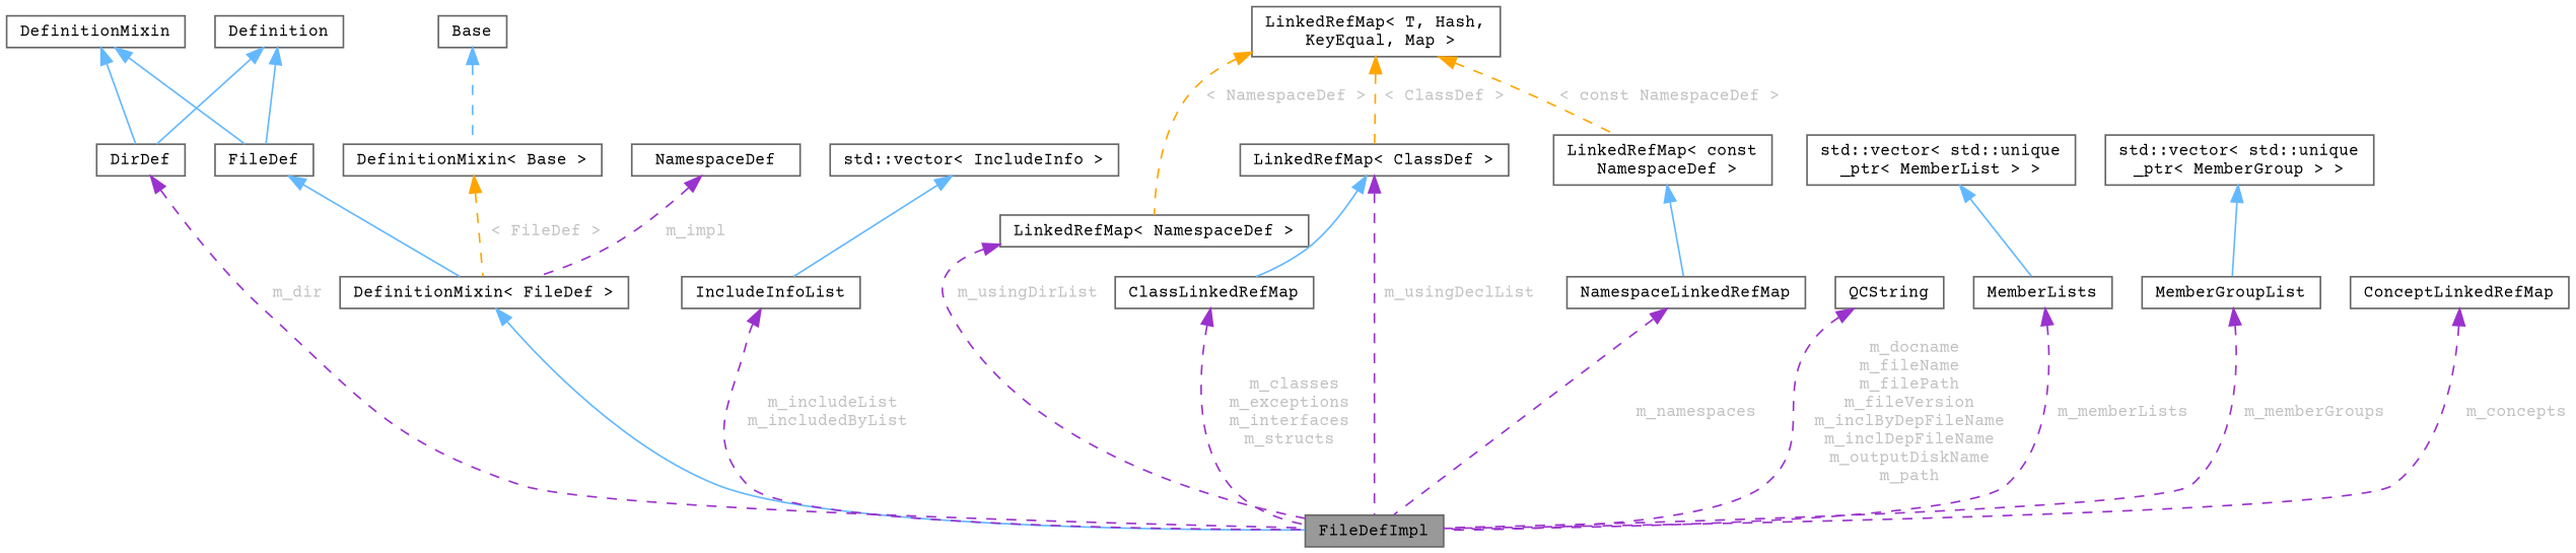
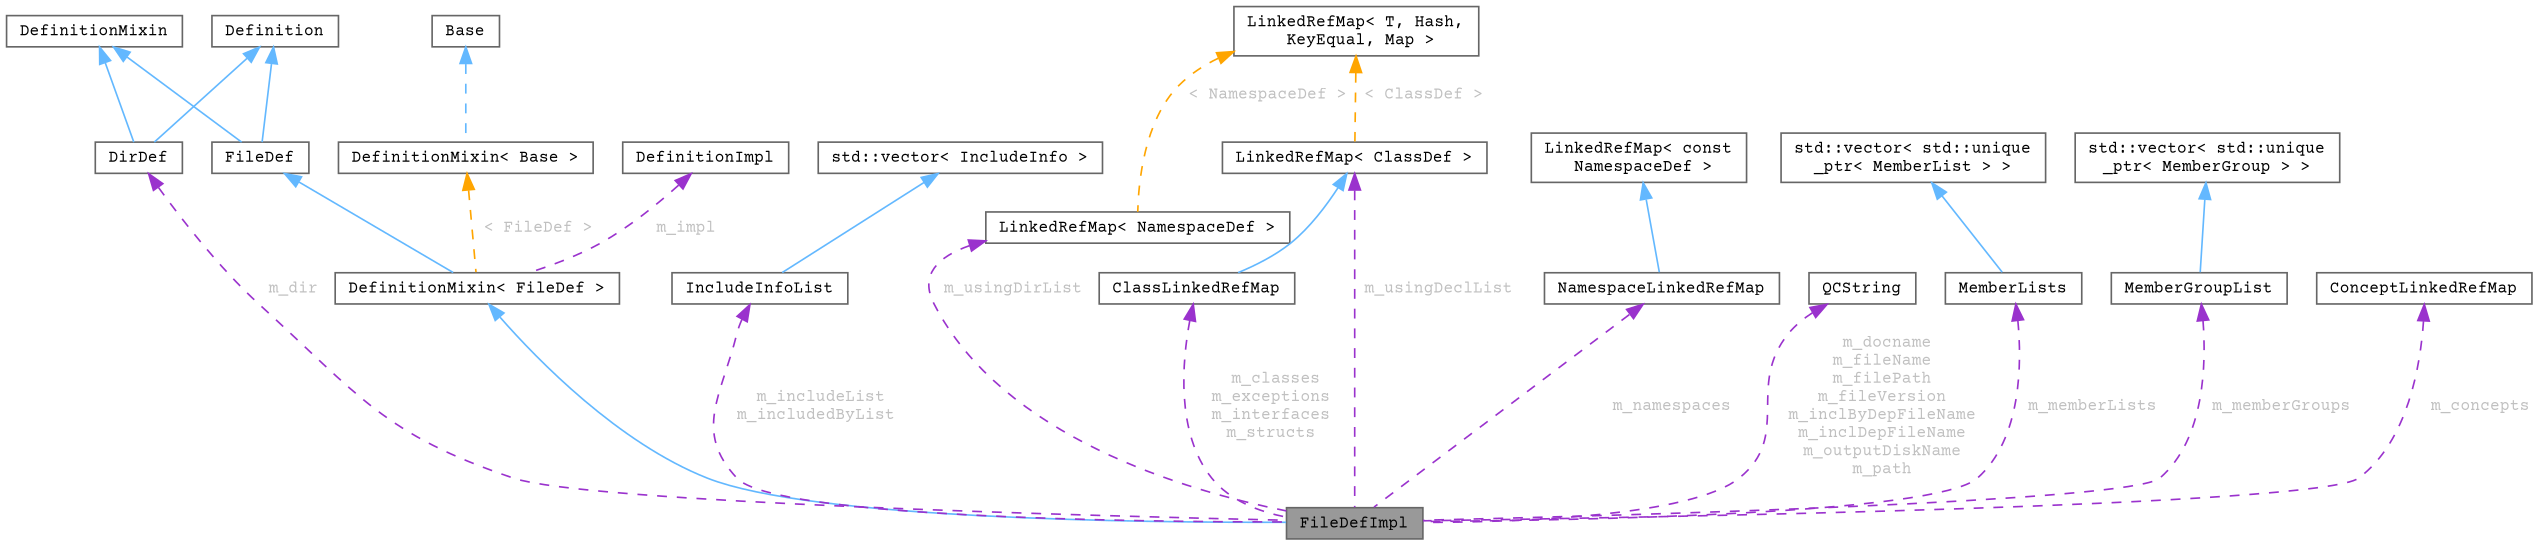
  digraph {
    fontname="Courier Prime"
    rankdir=TB
    node [color=gray40 fillcolor=white fontname="Courier Prime" fontsize=10 shape=box style=filled]
    edge [color=steelblue1 dir=back fontname="Courier Prime" fontsize=10 labelfontname=Helvetica labelfontsize=10 style=dashed fontcolor=grey]
    n1 [fillcolor=grey60 fontcolor=black height=0.2 label=FileDefImpl width=0.4]
    n2 [height=0.2 label="DefinitionMixin\< FileDef \>" width=0.4]
    n3 [height=0.2 label=FileDef width=0.4]
    n4 [height=0.2 label=DefinitionMixin width=0.4]
    n5 [height=0.2 label=DirDef width=0.4]
    n6 [height=0.2 label=Definition width=0.4]
-   n7 [height=0.2 label=NamespaceDef width=0.4]
+   n7 [height=0.2 label=DefinitionImpl width=0.4]
    n8 [height=0.2 label="DefinitionMixin\< Base \>" width=0.4]
    n9 [height=0.2 label=Base width=0.4]
    n10 [height=0.2 label=IncludeInfoList width=0.4]
    n11 [height=0.2 label="std::vector\< IncludeInfo \>" width=0.4]
    n12 [height=0.2 label="LinkedRefMap\< NamespaceDef \>" width=0.4]
    n13 [height=0.2 label="LinkedRefMap\< T, Hash,\l KeyEqual, Map \>" width=0.4]
    n14 [height=0.2 label="LinkedRefMap\< ClassDef \>" width=0.4]
    n15 [height=0.2 label="LinkedRefMap\< const\l NamespaceDef \>" width=0.4]
    n16 [height=0.2 label=ClassLinkedRefMap width=0.4]
    n17 [height=0.2 label=NamespaceLinkedRefMap width=0.4]
    n18 [height=0.2 label=QCString width=0.4]
    n19 [height=0.2 label=MemberLists width=0.4]
    n20 [height=0.2 label="std::vector\< std::unique\l_ptr\< MemberList \> \>" width=0.4]
    n21 [height=0.2 label=MemberGroupList width=0.4]
    n22 [height=0.2 label="std::vector\< std::unique\l_ptr\< MemberGroup \> \>" width=0.4]
    n23 [height=0.2 label=ConceptLinkedRefMap width=0.4]
    n2 -> n1 [style=solid fontcolor=""]
    n3 -> n2 [style=solid fontcolor=""]
    n4 -> n3 [style=solid fontcolor=""]
    n4 -> n5 [style=solid fontcolor=""]
    n5 -> n1 [color=darkorchid3 label=" m_dir"]
    n6 -> n3 [style=solid fontcolor=""]
    n6 -> n5 [style=solid fontcolor=""]
    n7 -> n2 [color=darkorchid3 label=" m_impl"]
    n8 -> n2 [color=orange label=" \< FileDef \>"]
    n9 -> n8 [fontcolor=""]
    n10 -> n1 [color=darkorchid3 label=" m_includeList\nm_includedByList"]
    n11 -> n10 [style=solid fontcolor=""]
    n12 -> n1 [color=darkorchid3 label=" m_usingDirList"]
    n13 -> n12 [color=orange label=" \< NamespaceDef \>"]
    n13 -> n14 [color=orange label=" \< ClassDef \>"]
-   n13 -> n15 [color=orange label=" \< const NamespaceDef \>"]
    n14 -> n1 [color=darkorchid3 label=" m_usingDeclList"]
    n14 -> n16 [style=solid fontcolor=""]
    n15 -> n17 [style=solid fontcolor=""]
    n16 -> n1 [color=darkorchid3 label=" m_classes\nm_exceptions\nm_interfaces\nm_structs"]
    n17 -> n1 [color=darkorchid3 label=" m_namespaces"]
    n18 -> n1 [color=darkorchid3 label=" m_docname\nm_fileName\nm_filePath\nm_fileVersion\nm_inclByDepFileName\nm_inclDepFileName\nm_outputDiskName\nm_path"]
    n19 -> n1 [color=darkorchid3 label=" m_memberLists"]
    n20 -> n19 [style=solid fontcolor=""]
    n21 -> n1 [color=darkorchid3 label=" m_memberGroups"]
    n22 -> n21 [style=solid fontcolor=""]
    n23 -> n1 [color=darkorchid3 label=" m_concepts"]
  }
